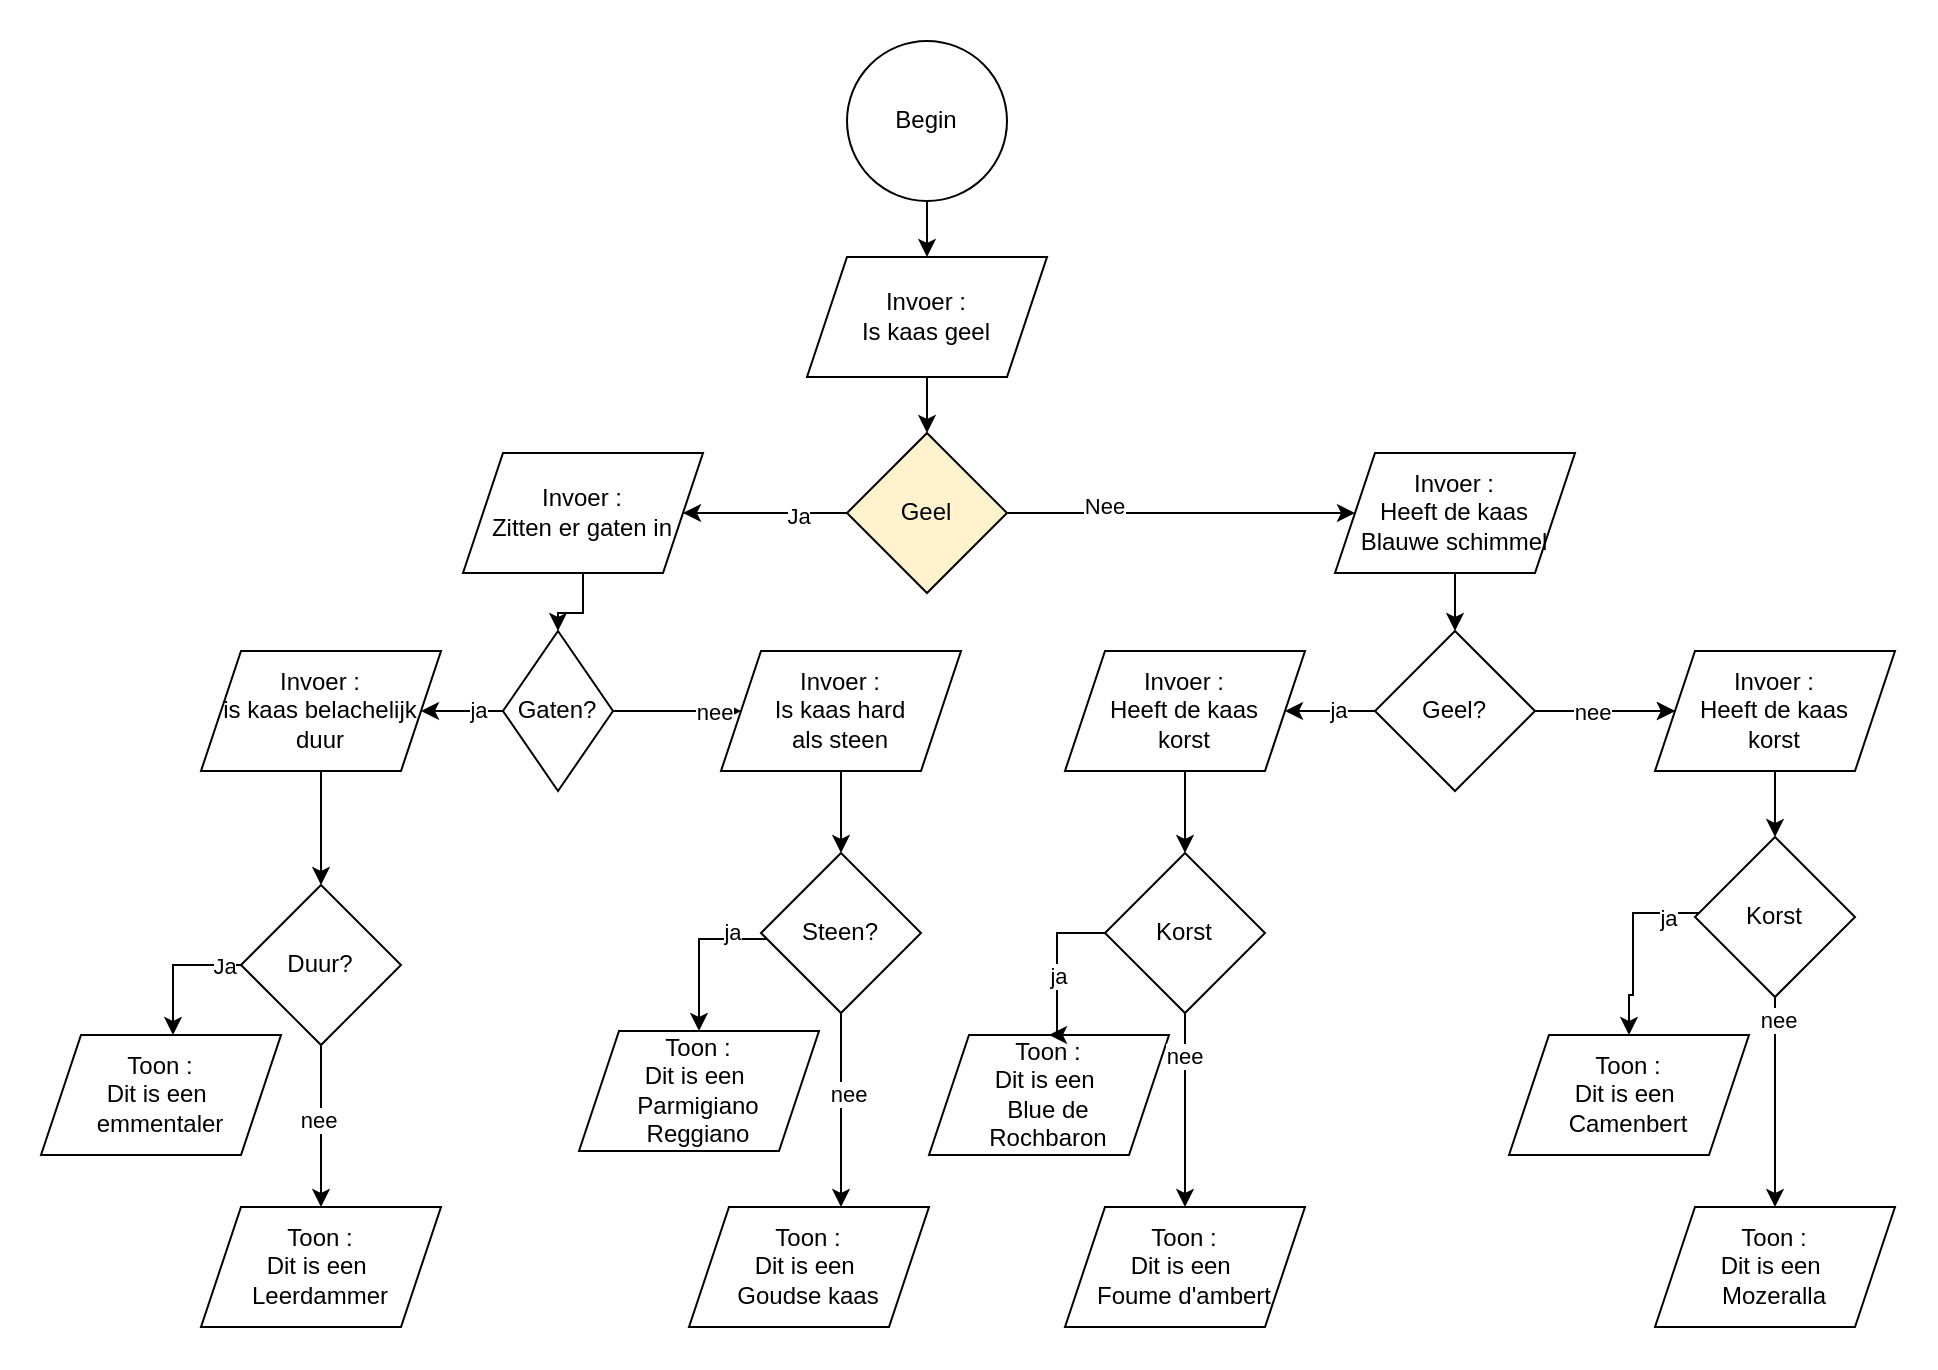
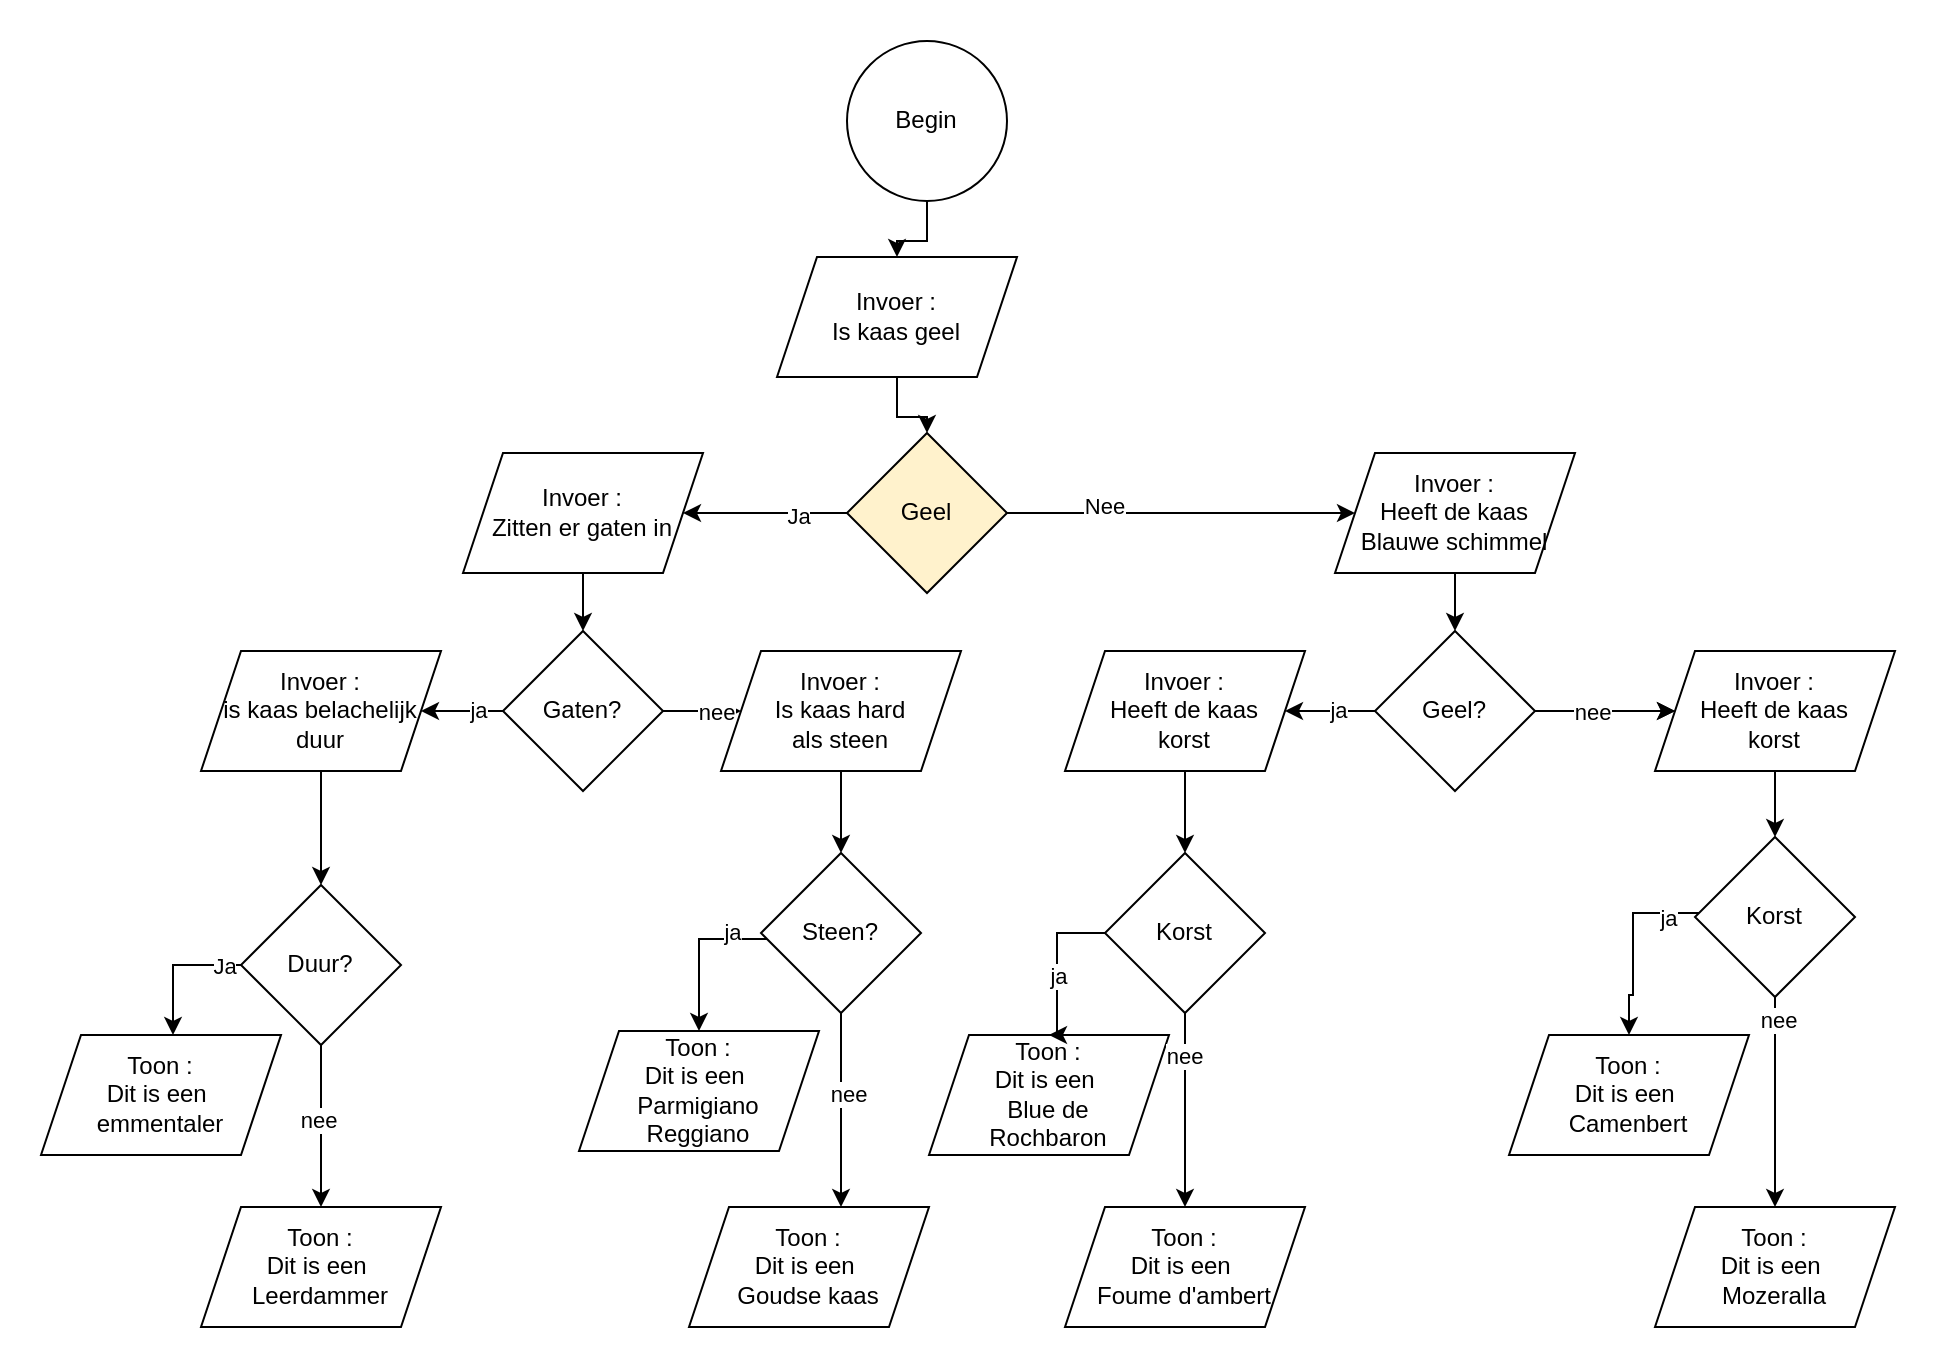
  <mxCell id="0" />
  <mxCell id="1" parent="0" />
  <mxCell id="2" value="" style="edgeStyle=orthogonalEdgeStyle;rounded=0;orthogonalLoop=1;jettySize=auto;html=1;" edge="1" parent="1" source="3" target="5"><mxGeometry relative="1" as="geometry" /></mxCell>
  <mxCell id="3" value="Begin" style="ellipse;whiteSpace=wrap;html=1;aspect=fixed;" vertex="1" parent="1"><mxGeometry x="423" y="20" width="80" height="80" as="geometry" /></mxCell>
  <mxCell id="4" value="" style="edgeStyle=orthogonalEdgeStyle;rounded=0;orthogonalLoop=1;jettySize=auto;html=1;" edge="1" parent="1" source="5" target="10"><mxGeometry relative="1" as="geometry" /></mxCell>
- <mxCell id="5" value="Invoer :&lt;br&gt;Is kaas geel" style="shape=parallelogram;perimeter=parallelogramPerimeter;whiteSpace=wrap;html=1;fixedSize=1;" vertex="1" parent="1"><mxGeometry x="403" y="128" width="120" height="60" as="geometry" /></mxCell>
+ <mxCell id="5" value="Invoer :&lt;br&gt;Is kaas geel" style="shape=parallelogram;perimeter=parallelogramPerimeter;whiteSpace=wrap;html=1;fixedSize=1;" vertex="1" parent="1"><mxGeometry x="388" y="128" width="120" height="60" as="geometry" /></mxCell>
  <mxCell id="6" value="" style="edgeStyle=orthogonalEdgeStyle;rounded=0;orthogonalLoop=1;jettySize=auto;html=1;" edge="1" parent="1" source="10" target="12"><mxGeometry relative="1" as="geometry" /></mxCell>
  <mxCell id="7" value="Ja" style="edgeLabel;html=1;align=center;verticalAlign=middle;resizable=0;points=[];" vertex="1" connectable="0" parent="6"><mxGeometry x="-0.39" y="1" relative="1" as="geometry"><mxPoint as="offset" /></mxGeometry></mxCell>
  <mxCell id="8" value="" style="edgeStyle=orthogonalEdgeStyle;rounded=0;orthogonalLoop=1;jettySize=auto;html=1;" edge="1" parent="1" source="10" target="14"><mxGeometry relative="1" as="geometry" /></mxCell>
  <mxCell id="9" value="Nee" style="edgeLabel;html=1;align=center;verticalAlign=middle;resizable=0;points=[];" vertex="1" connectable="0" parent="8"><mxGeometry x="-0.444" y="4" relative="1" as="geometry"><mxPoint as="offset" /></mxGeometry></mxCell>
  <mxCell id="10" value="Geel" style="rhombus;whiteSpace=wrap;html=1;fillColor=#fff2cc;" vertex="1" parent="1"><mxGeometry x="423" y="216" width="80" height="80" as="geometry" /></mxCell>
  <mxCell id="11" value="" style="edgeStyle=orthogonalEdgeStyle;rounded=0;orthogonalLoop=1;jettySize=auto;html=1;" edge="1" parent="1" source="12" target="18"><mxGeometry relative="1" as="geometry" /></mxCell>
  <mxCell id="12" value="Invoer :&lt;br&gt;Zitten er gaten in" style="shape=parallelogram;perimeter=parallelogramPerimeter;whiteSpace=wrap;html=1;fixedSize=1;" vertex="1" parent="1"><mxGeometry x="231" y="226" width="120" height="60" as="geometry" /></mxCell>
  <mxCell id="13" value="" style="edgeStyle=orthogonalEdgeStyle;rounded=0;orthogonalLoop=1;jettySize=auto;html=1;" edge="1" parent="1" source="14" target="23"><mxGeometry relative="1" as="geometry" /></mxCell>
  <mxCell id="14" value="Invoer : &lt;br&gt;Heeft de kaas&lt;br&gt;Blauwe schimmel" style="shape=parallelogram;perimeter=parallelogramPerimeter;whiteSpace=wrap;html=1;fixedSize=1;" vertex="1" parent="1"><mxGeometry x="667" y="226" width="120" height="60" as="geometry" /></mxCell>
  <mxCell id="15" value="ja" style="edgeStyle=orthogonalEdgeStyle;rounded=0;orthogonalLoop=1;jettySize=auto;html=1;" edge="1" parent="1" source="18" target="25"><mxGeometry relative="1" as="geometry" /></mxCell>
  <mxCell id="16" value="" style="edgeStyle=orthogonalEdgeStyle;rounded=0;orthogonalLoop=1;jettySize=auto;html=1;" edge="1" parent="1" source="18" target="38"><mxGeometry relative="1" as="geometry" /></mxCell>
  <mxCell id="17" value="nee" style="edgeLabel;html=1;align=center;verticalAlign=middle;resizable=0;points=[];" vertex="1" connectable="0" parent="16"><mxGeometry x="0.574" relative="1" as="geometry"><mxPoint as="offset" /></mxGeometry></mxCell>
- <mxCell id="18" value="Gaten?" style="rhombus;whiteSpace=wrap;html=1;" vertex="1" parent="1"><mxGeometry x="251" y="315" width="55" height="80" as="geometry" /></mxCell>
+ <mxCell id="18" value="Gaten?" style="rhombus;whiteSpace=wrap;html=1;" vertex="1" parent="1"><mxGeometry x="251" y="315" width="80" height="80" as="geometry" /></mxCell>
  <mxCell id="19" value="ja" style="edgeStyle=orthogonalEdgeStyle;rounded=0;orthogonalLoop=1;jettySize=auto;html=1;" edge="1" parent="1" source="23" target="45"><mxGeometry relative="1" as="geometry" /></mxCell>
  <mxCell id="20" value="" style="edgeStyle=orthogonalEdgeStyle;rounded=0;orthogonalLoop=1;jettySize=auto;html=1;" edge="1" parent="1" source="23" target="54"><mxGeometry relative="1" as="geometry" /></mxCell>
  <mxCell id="21" value="" style="edgeStyle=orthogonalEdgeStyle;rounded=0;orthogonalLoop=1;jettySize=auto;html=1;" edge="1" parent="1" source="23" target="54"><mxGeometry relative="1" as="geometry" /></mxCell>
  <mxCell id="22" value="nee" style="edgeLabel;html=1;align=center;verticalAlign=middle;resizable=0;points=[];" vertex="1" connectable="0" parent="21"><mxGeometry x="-0.2" relative="1" as="geometry"><mxPoint as="offset" /></mxGeometry></mxCell>
  <mxCell id="23" value="Geel?" style="rhombus;whiteSpace=wrap;html=1;" vertex="1" parent="1"><mxGeometry x="687" y="315" width="80" height="80" as="geometry" /></mxCell>
  <mxCell id="24" value="" style="edgeStyle=orthogonalEdgeStyle;rounded=0;orthogonalLoop=1;jettySize=auto;html=1;" edge="1" parent="1" source="25" target="30"><mxGeometry relative="1" as="geometry" /></mxCell>
  <mxCell id="25" value="Invoer : &lt;br&gt;is kaas belachelijk duur" style="shape=parallelogram;perimeter=parallelogramPerimeter;whiteSpace=wrap;html=1;fixedSize=1;" vertex="1" parent="1"><mxGeometry x="100" y="325" width="120" height="60" as="geometry" /></mxCell>
  <mxCell id="26" style="edgeStyle=orthogonalEdgeStyle;rounded=0;orthogonalLoop=1;jettySize=auto;html=1;" edge="1" parent="1" source="30" target="31"><mxGeometry relative="1" as="geometry"><Array as="points"><mxPoint x="86" y="482" /></Array></mxGeometry></mxCell>
  <mxCell id="27" value="Ja" style="edgeLabel;html=1;align=center;verticalAlign=middle;resizable=0;points=[];" vertex="1" connectable="0" parent="26"><mxGeometry x="-0.753" relative="1" as="geometry"><mxPoint as="offset" /></mxGeometry></mxCell>
  <mxCell id="28" value="" style="edgeStyle=orthogonalEdgeStyle;rounded=0;orthogonalLoop=1;jettySize=auto;html=1;" edge="1" parent="1" source="30" target="32"><mxGeometry relative="1" as="geometry" /></mxCell>
  <mxCell id="29" value="nee" style="edgeLabel;html=1;align=center;verticalAlign=middle;resizable=0;points=[];" vertex="1" connectable="0" parent="28"><mxGeometry x="-0.097" y="-2" relative="1" as="geometry"><mxPoint as="offset" /></mxGeometry></mxCell>
  <mxCell id="30" value="Duur?" style="rhombus;whiteSpace=wrap;html=1;" vertex="1" parent="1"><mxGeometry x="120" y="442" width="80" height="80" as="geometry" /></mxCell>
  <mxCell id="31" value="Toon : &lt;br&gt;Dit is een&amp;nbsp;&lt;br&gt;emmentaler" style="shape=parallelogram;perimeter=parallelogramPerimeter;whiteSpace=wrap;html=1;fixedSize=1;" vertex="1" parent="1"><mxGeometry x="20" y="517" width="120" height="60" as="geometry" /></mxCell>
  <mxCell id="32" value="Toon :&lt;br style=&quot;border-color: var(--border-color);&quot;&gt;Dit is een&amp;nbsp;&lt;br style=&quot;border-color: var(--border-color);&quot;&gt;Leerdammer" style="shape=parallelogram;perimeter=parallelogramPerimeter;whiteSpace=wrap;html=1;fixedSize=1;" vertex="1" parent="1"><mxGeometry x="100" y="603" width="120" height="60" as="geometry" /></mxCell>
  <mxCell id="33" value="Toon :&lt;br style=&quot;border-color: var(--border-color);&quot;&gt;Dit is een&amp;nbsp;&lt;br style=&quot;border-color: var(--border-color);&quot;&gt;Parmigiano &lt;br&gt;Reggiano" style="shape=parallelogram;perimeter=parallelogramPerimeter;whiteSpace=wrap;html=1;fixedSize=1;" vertex="1" parent="1"><mxGeometry x="289" y="515" width="120" height="60" as="geometry" /></mxCell>
  <mxCell id="34" value="Toon :&lt;br style=&quot;border-color: var(--border-color);&quot;&gt;Dit is een&amp;nbsp;&lt;br style=&quot;border-color: var(--border-color);&quot;&gt;Goudse kaas" style="shape=parallelogram;perimeter=parallelogramPerimeter;whiteSpace=wrap;html=1;fixedSize=1;" vertex="1" parent="1"><mxGeometry x="344" y="603" width="120" height="60" as="geometry" /></mxCell>
  <mxCell id="35" value="Toon :&lt;br style=&quot;border-color: var(--border-color);&quot;&gt;Dit is een&amp;nbsp;&lt;br style=&quot;border-color: var(--border-color);&quot;&gt;Blue de &lt;br&gt;Rochbaron" style="shape=parallelogram;perimeter=parallelogramPerimeter;whiteSpace=wrap;html=1;fixedSize=1;" vertex="1" parent="1"><mxGeometry x="464" y="517" width="120" height="60" as="geometry" /></mxCell>
  <mxCell id="36" value="Toon :&lt;br style=&quot;border-color: var(--border-color);&quot;&gt;Dit is een&amp;nbsp;&lt;br style=&quot;border-color: var(--border-color);&quot;&gt;Foume d'ambert" style="shape=parallelogram;perimeter=parallelogramPerimeter;whiteSpace=wrap;html=1;fixedSize=1;" vertex="1" parent="1"><mxGeometry x="532" y="603" width="120" height="60" as="geometry" /></mxCell>
  <mxCell id="37" value="" style="edgeStyle=orthogonalEdgeStyle;rounded=0;orthogonalLoop=1;jettySize=auto;html=1;" edge="1" parent="1" source="38" target="43"><mxGeometry relative="1" as="geometry" /></mxCell>
  <mxCell id="38" value="Invoer : &lt;br&gt;Is kaas hard &lt;br&gt;als steen" style="shape=parallelogram;perimeter=parallelogramPerimeter;whiteSpace=wrap;html=1;fixedSize=1;" vertex="1" parent="1"><mxGeometry x="360" y="325" width="120" height="60" as="geometry" /></mxCell>
  <mxCell id="39" style="edgeStyle=orthogonalEdgeStyle;rounded=0;orthogonalLoop=1;jettySize=auto;html=1;" edge="1" parent="1" source="43" target="33"><mxGeometry relative="1" as="geometry"><Array as="points"><mxPoint x="349" y="469" /></Array></mxGeometry></mxCell>
  <mxCell id="40" value="ja" style="edgeLabel;html=1;align=center;verticalAlign=middle;resizable=0;points=[];" vertex="1" connectable="0" parent="39"><mxGeometry x="-0.55" y="-4" relative="1" as="geometry"><mxPoint as="offset" /></mxGeometry></mxCell>
  <mxCell id="41" style="edgeStyle=orthogonalEdgeStyle;rounded=0;orthogonalLoop=1;jettySize=auto;html=1;" edge="1" parent="1" source="43" target="34"><mxGeometry relative="1" as="geometry"><Array as="points"><mxPoint x="420" y="558" /><mxPoint x="420" y="558" /></Array></mxGeometry></mxCell>
  <mxCell id="42" value="nee" style="edgeLabel;html=1;align=center;verticalAlign=middle;resizable=0;points=[];" vertex="1" connectable="0" parent="41"><mxGeometry x="-0.175" y="3" relative="1" as="geometry"><mxPoint as="offset" /></mxGeometry></mxCell>
  <mxCell id="43" value="Steen?" style="rhombus;whiteSpace=wrap;html=1;" vertex="1" parent="1"><mxGeometry x="380" y="426" width="80" height="80" as="geometry" /></mxCell>
  <mxCell id="44" value="" style="edgeStyle=orthogonalEdgeStyle;rounded=0;orthogonalLoop=1;jettySize=auto;html=1;" edge="1" parent="1" source="45" target="52"><mxGeometry relative="1" as="geometry" /></mxCell>
  <mxCell id="45" value="Invoer : &lt;br&gt;Heeft de kaas &lt;br&gt;korst" style="shape=parallelogram;perimeter=parallelogramPerimeter;whiteSpace=wrap;html=1;fixedSize=1;" vertex="1" parent="1"><mxGeometry x="532" y="325" width="120" height="60" as="geometry" /></mxCell>
  <mxCell id="46" value="Toon :&lt;br style=&quot;border-color: var(--border-color);&quot;&gt;Dit is een&amp;nbsp;&lt;br style=&quot;border-color: var(--border-color);&quot;&gt;Camenbert" style="shape=parallelogram;perimeter=parallelogramPerimeter;whiteSpace=wrap;html=1;fixedSize=1;" vertex="1" parent="1"><mxGeometry x="754" y="517" width="120" height="60" as="geometry" /></mxCell>
  <mxCell id="47" value="Toon :&lt;br style=&quot;border-color: var(--border-color);&quot;&gt;Dit is een&amp;nbsp;&lt;br style=&quot;border-color: var(--border-color);&quot;&gt;Mozeralla" style="shape=parallelogram;perimeter=parallelogramPerimeter;whiteSpace=wrap;html=1;fixedSize=1;" vertex="1" parent="1"><mxGeometry x="827" y="603" width="120" height="60" as="geometry" /></mxCell>
  <mxCell id="48" style="edgeStyle=orthogonalEdgeStyle;rounded=0;orthogonalLoop=1;jettySize=auto;html=1;entryX=0.5;entryY=0;entryDx=0;entryDy=0;" edge="1" parent="1" source="52" target="35"><mxGeometry relative="1" as="geometry"><Array as="points"><mxPoint x="528" y="466" /><mxPoint x="528" y="517" /></Array></mxGeometry></mxCell>
  <mxCell id="49" value="ja" style="edgeLabel;html=1;align=center;verticalAlign=middle;resizable=0;points=[];" vertex="1" connectable="0" parent="48"><mxGeometry x="0.139" relative="1" as="geometry"><mxPoint as="offset" /></mxGeometry></mxCell>
  <mxCell id="50" value="" style="edgeStyle=orthogonalEdgeStyle;rounded=0;orthogonalLoop=1;jettySize=auto;html=1;" edge="1" parent="1" source="52" target="36"><mxGeometry relative="1" as="geometry" /></mxCell>
  <mxCell id="51" value="nee" style="edgeLabel;html=1;align=center;verticalAlign=middle;resizable=0;points=[];" vertex="1" connectable="0" parent="50"><mxGeometry x="-0.567" y="-1" relative="1" as="geometry"><mxPoint as="offset" /></mxGeometry></mxCell>
  <mxCell id="52" value="Korst" style="rhombus;whiteSpace=wrap;html=1;" vertex="1" parent="1"><mxGeometry x="552" y="426" width="80" height="80" as="geometry" /></mxCell>
  <mxCell id="53" value="" style="edgeStyle=orthogonalEdgeStyle;rounded=0;orthogonalLoop=1;jettySize=auto;html=1;" edge="1" parent="1" source="54" target="59"><mxGeometry relative="1" as="geometry" /></mxCell>
  <mxCell id="54" value="Invoer : &lt;br&gt;Heeft de kaas &lt;br&gt;korst" style="shape=parallelogram;perimeter=parallelogramPerimeter;whiteSpace=wrap;html=1;fixedSize=1;" vertex="1" parent="1"><mxGeometry x="827" y="325" width="120" height="60" as="geometry" /></mxCell>
  <mxCell id="55" style="edgeStyle=orthogonalEdgeStyle;rounded=0;orthogonalLoop=1;jettySize=auto;html=1;" edge="1" parent="1" source="59" target="46"><mxGeometry relative="1" as="geometry"><Array as="points"><mxPoint x="816" y="456" /><mxPoint x="816" y="497" /><mxPoint x="814" y="497" /></Array></mxGeometry></mxCell>
  <mxCell id="56" value="ja" style="edgeLabel;html=1;align=center;verticalAlign=middle;resizable=0;points=[];" vertex="1" connectable="0" parent="55"><mxGeometry x="-0.667" y="2" relative="1" as="geometry"><mxPoint as="offset" /></mxGeometry></mxCell>
  <mxCell id="57" value="" style="edgeStyle=orthogonalEdgeStyle;rounded=0;orthogonalLoop=1;jettySize=auto;html=1;" edge="1" parent="1" source="59" target="47"><mxGeometry relative="1" as="geometry" /></mxCell>
  <mxCell id="58" value="nee" style="edgeLabel;html=1;align=center;verticalAlign=middle;resizable=0;points=[];" vertex="1" connectable="0" parent="57"><mxGeometry x="-0.79" y="1" relative="1" as="geometry"><mxPoint as="offset" /></mxGeometry></mxCell>
  <mxCell id="59" value="Korst" style="rhombus;whiteSpace=wrap;html=1;" vertex="1" parent="1"><mxGeometry x="847" y="418" width="80" height="80" as="geometry" /></mxCell>
